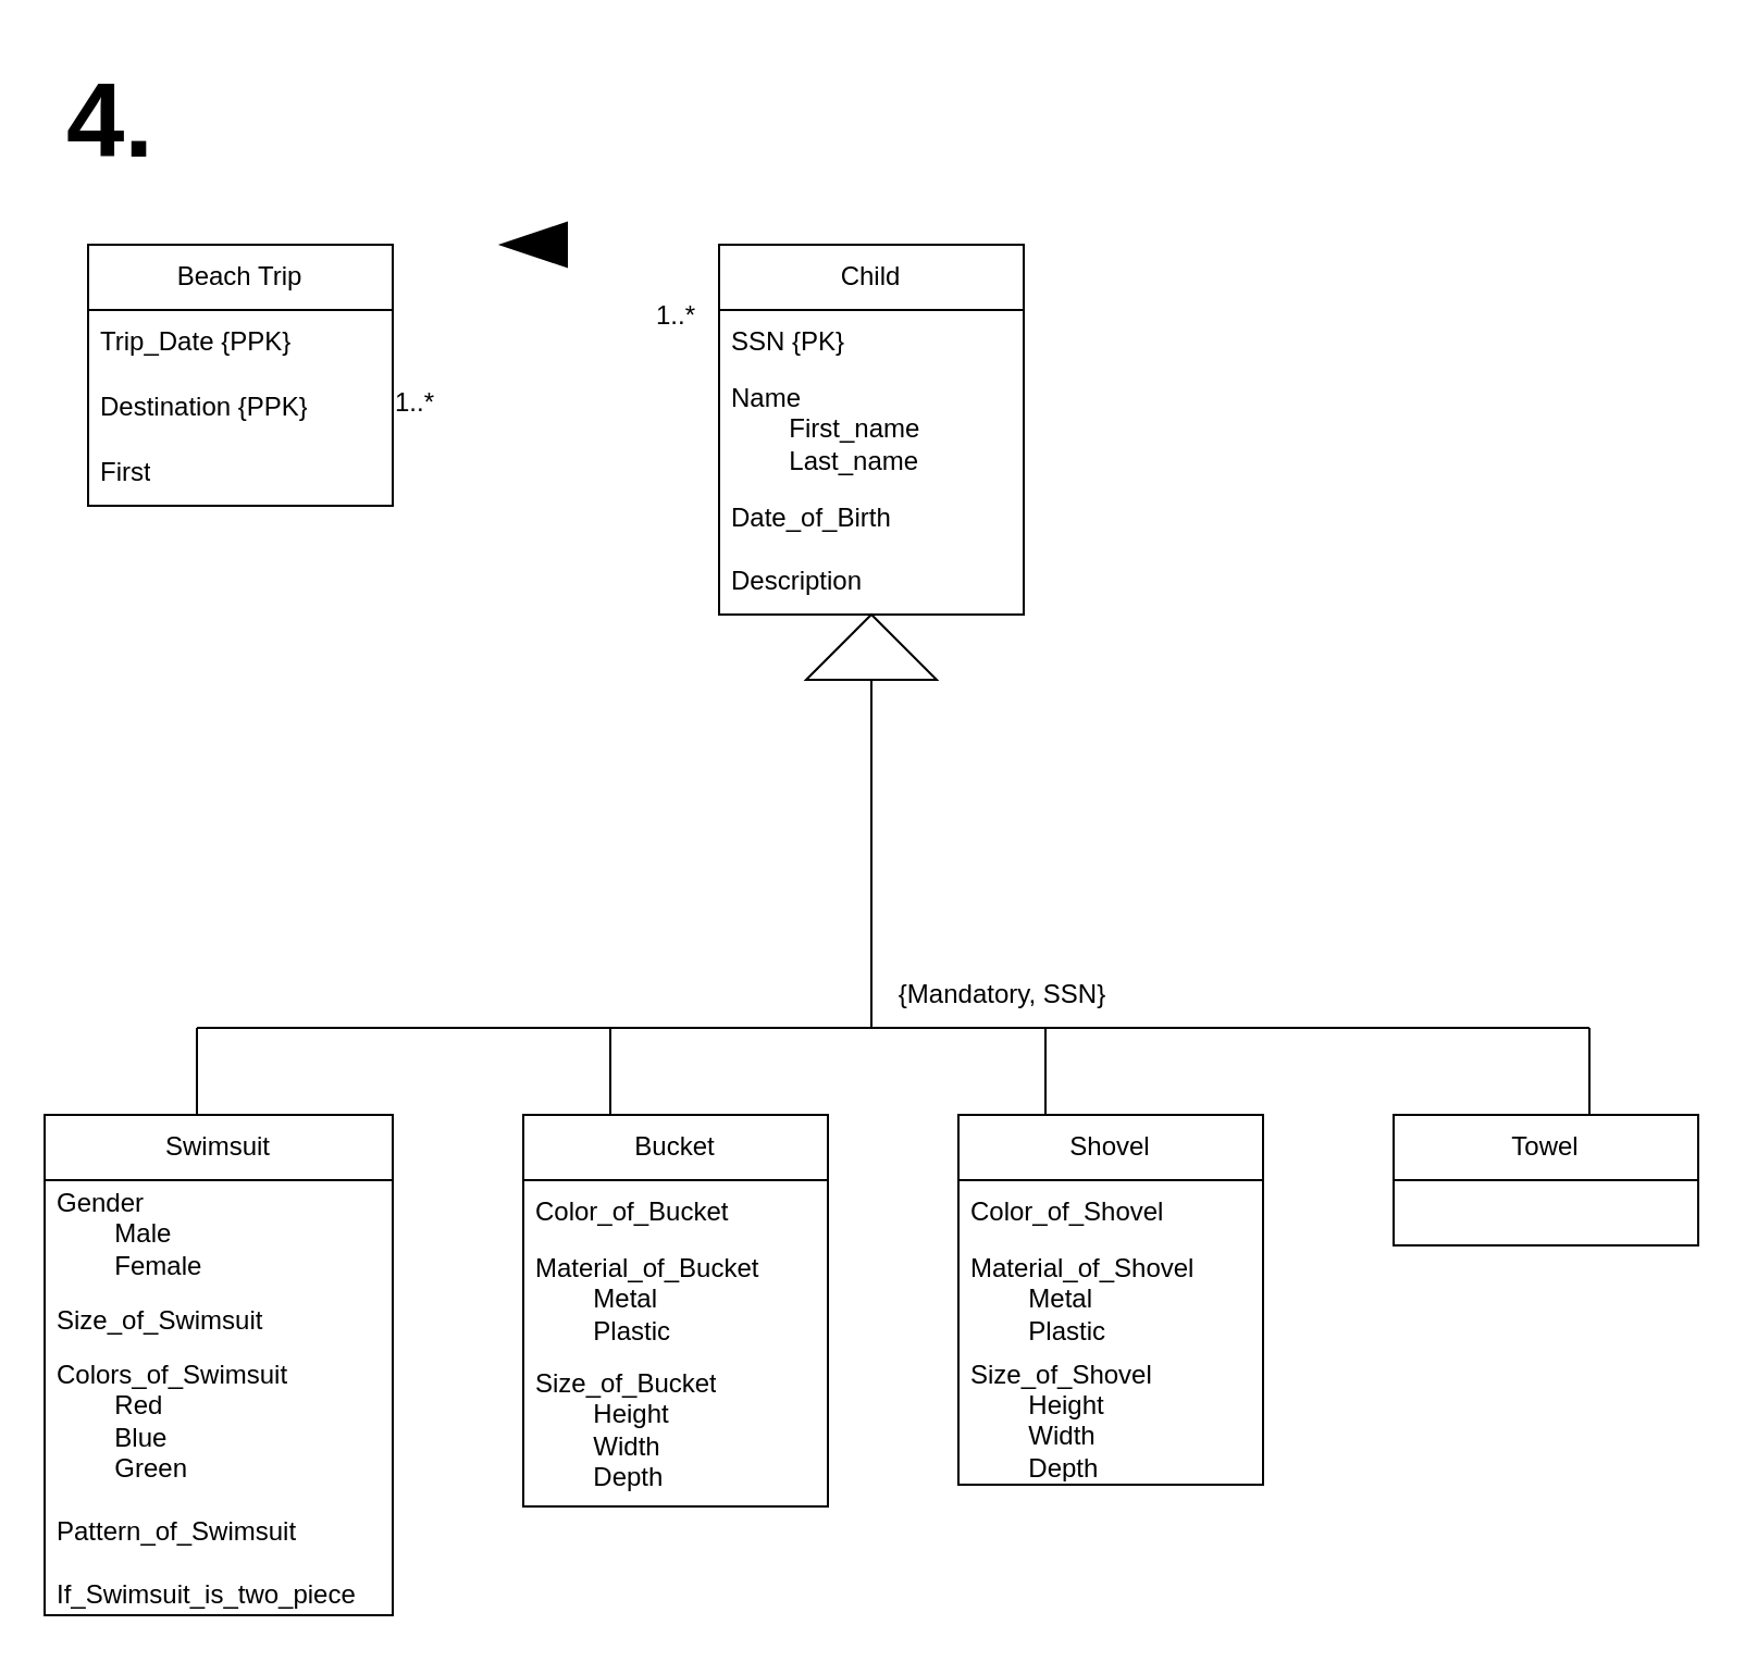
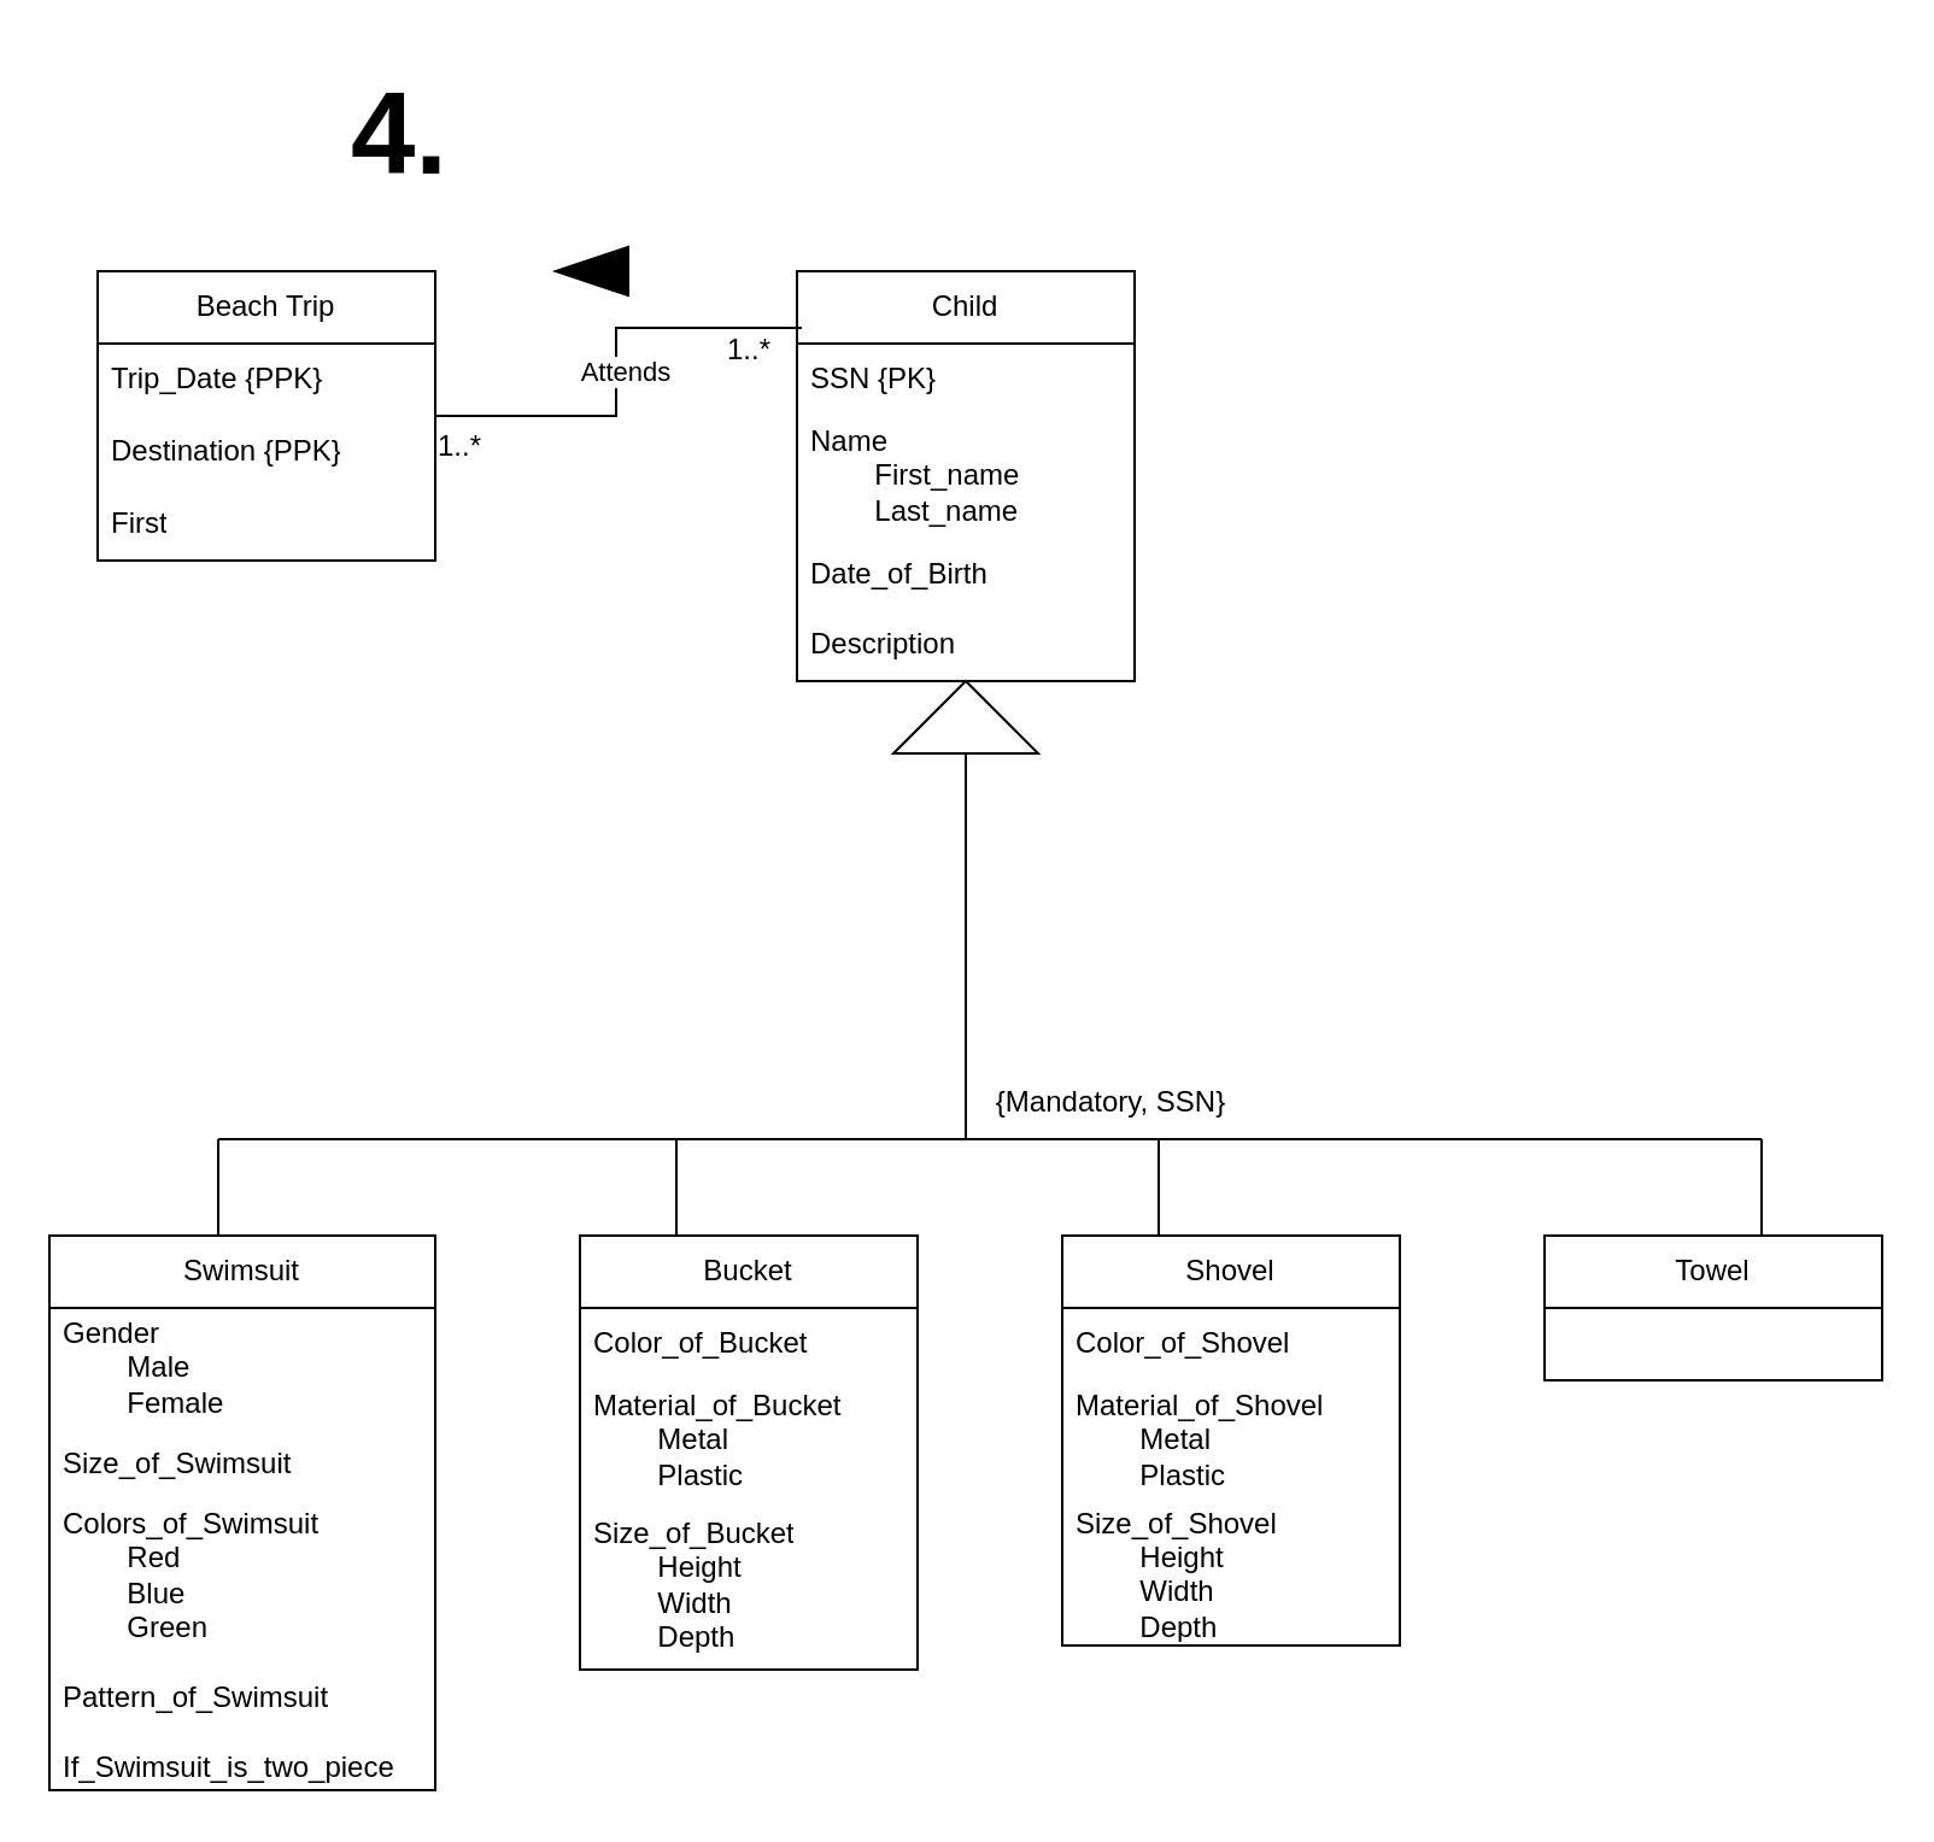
  <mxCell id="0" />
  <mxCell id="1" parent="0" />
- <mxCell id="2" value="&lt;b&gt;&lt;font style=&quot;font-size: 48px;&quot;&gt;4.&lt;/font&gt;&lt;/b&gt;" style="text;html=1;align=center;verticalAlign=middle;resizable=0;points=[];autosize=1;strokeColor=none;fillColor=none;" parent="1" vertex="1"><mxGeometry x="20" y="20" width="60" height="70" as="geometry" /></mxCell>
+ <mxCell id="2" value="&lt;b&gt;&lt;font style=&quot;font-size: 48px;&quot;&gt;4.&lt;/font&gt;&lt;/b&gt;" style="text;html=1;align=center;verticalAlign=middle;resizable=0;points=[];autosize=1;strokeColor=none;fillColor=none;" parent="1" vertex="1"><mxGeometry x="135" y="20" width="60" height="70" as="geometry" /></mxCell>
  <mxCell id="3" value="Beach Trip" style="swimlane;fontStyle=0;childLayout=stackLayout;horizontal=1;startSize=30;horizontalStack=0;resizeParent=1;resizeParentMax=0;resizeLast=0;collapsible=1;marginBottom=0;whiteSpace=wrap;html=1;" parent="1" vertex="1"><mxGeometry x="40" y="112" width="140" height="120" as="geometry" /></mxCell>
  <mxCell id="4" value="Trip_Date {PPK}" style="text;strokeColor=none;fillColor=none;align=left;verticalAlign=middle;spacingLeft=4;spacingRight=4;overflow=hidden;points=[[0,0.5],[1,0.5]];portConstraint=eastwest;rotatable=0;whiteSpace=wrap;html=1;" parent="3" vertex="1"><mxGeometry y="30" width="140" height="30" as="geometry" /></mxCell>
  <mxCell id="5" value="Destination {PPK}" style="text;strokeColor=none;fillColor=none;align=left;verticalAlign=middle;spacingLeft=4;spacingRight=4;overflow=hidden;points=[[0,0.5],[1,0.5]];portConstraint=eastwest;rotatable=0;whiteSpace=wrap;html=1;" parent="3" vertex="1"><mxGeometry y="60" width="140" height="30" as="geometry" /></mxCell>
  <mxCell id="6" value="First" style="text;strokeColor=none;fillColor=none;align=left;verticalAlign=middle;spacingLeft=4;spacingRight=4;overflow=hidden;points=[[0,0.5],[1,0.5]];portConstraint=eastwest;rotatable=0;whiteSpace=wrap;html=1;" parent="3" vertex="1"><mxGeometry y="90" width="140" height="30" as="geometry" /></mxCell>
  <mxCell id="7" value="Child" style="swimlane;fontStyle=0;childLayout=stackLayout;horizontal=1;startSize=30;horizontalStack=0;resizeParent=1;resizeParentMax=0;resizeLast=0;collapsible=1;marginBottom=0;whiteSpace=wrap;html=1;" parent="1" vertex="1"><mxGeometry x="330" y="112" width="140" height="170" as="geometry" /></mxCell>
  <mxCell id="8" value="SSN {PK}" style="text;strokeColor=none;fillColor=none;align=left;verticalAlign=middle;spacingLeft=4;spacingRight=4;overflow=hidden;points=[[0,0.5],[1,0.5]];portConstraint=eastwest;rotatable=0;whiteSpace=wrap;html=1;" parent="7" vertex="1"><mxGeometry y="30" width="140" height="30" as="geometry" /></mxCell>
  <mxCell id="9" value="Name&lt;div&gt;&lt;span style=&quot;white-space: pre;&quot;&gt;&#09;&lt;/span&gt;First_name&lt;br&gt;&lt;/div&gt;&lt;div&gt;&lt;span style=&quot;white-space: pre;&quot;&gt;&#09;&lt;/span&gt;Last_name&lt;br&gt;&lt;/div&gt;" style="text;strokeColor=none;fillColor=none;align=left;verticalAlign=middle;spacingLeft=4;spacingRight=4;overflow=hidden;points=[[0,0.5],[1,0.5]];portConstraint=eastwest;rotatable=0;whiteSpace=wrap;html=1;" parent="7" vertex="1"><mxGeometry y="60" width="140" height="50" as="geometry" /></mxCell>
  <mxCell id="10" value="Date_of_Birth&lt;div&gt;&lt;br&gt;&lt;/div&gt;&lt;div&gt;Description&lt;/div&gt;" style="text;strokeColor=none;fillColor=none;align=left;verticalAlign=middle;spacingLeft=4;spacingRight=4;overflow=hidden;points=[[0,0.5],[1,0.5]];portConstraint=eastwest;rotatable=0;whiteSpace=wrap;html=1;" parent="7" vertex="1"><mxGeometry y="110" width="140" height="60" as="geometry" /></mxCell>
  <mxCell id="11" value="" style="triangle;whiteSpace=wrap;html=1;direction=north;" parent="1" vertex="1"><mxGeometry x="370" y="282" width="60" height="30" as="geometry" /></mxCell>
  <mxCell id="12" value="" style="endArrow=none;html=1;rounded=0;" parent="1" edge="1"><mxGeometry width="50" height="50" relative="1" as="geometry"><mxPoint x="400" y="472" as="sourcePoint" /><mxPoint x="400" y="312" as="targetPoint" /></mxGeometry></mxCell>
  <mxCell id="13" value="" style="endArrow=none;html=1;rounded=0;" parent="1" edge="1"><mxGeometry width="50" height="50" relative="1" as="geometry"><mxPoint x="90" y="472" as="sourcePoint" /><mxPoint x="730" y="472" as="targetPoint" /></mxGeometry></mxCell>
  <mxCell id="14" value="" style="endArrow=none;html=1;rounded=0;" parent="1" edge="1"><mxGeometry width="50" height="50" relative="1" as="geometry"><mxPoint x="90" y="512" as="sourcePoint" /><mxPoint x="90" y="472" as="targetPoint" /></mxGeometry></mxCell>
  <mxCell id="15" value="Swimsuit" style="swimlane;fontStyle=0;childLayout=stackLayout;horizontal=1;startSize=30;horizontalStack=0;resizeParent=1;resizeParentMax=0;resizeLast=0;collapsible=1;marginBottom=0;whiteSpace=wrap;html=1;" parent="1" vertex="1"><mxGeometry x="20" y="512" width="160" height="230" as="geometry" /></mxCell>
  <mxCell id="16" value="Gender&amp;nbsp;&lt;div&gt;&lt;span style=&quot;white-space: pre;&quot;&gt;&#09;&lt;/span&gt;Male&lt;br&gt;&lt;/div&gt;&lt;div&gt;&lt;span style=&quot;white-space: pre;&quot;&gt;&#09;&lt;/span&gt;Female&lt;br&gt;&lt;/div&gt;" style="text;strokeColor=none;fillColor=none;align=left;verticalAlign=middle;spacingLeft=4;spacingRight=4;overflow=hidden;points=[[0,0.5],[1,0.5]];portConstraint=eastwest;rotatable=0;whiteSpace=wrap;html=1;" parent="15" vertex="1"><mxGeometry y="30" width="160" height="50" as="geometry" /></mxCell>
  <mxCell id="17" value="Size_of_Swimsuit" style="text;strokeColor=none;fillColor=none;align=left;verticalAlign=middle;spacingLeft=4;spacingRight=4;overflow=hidden;points=[[0,0.5],[1,0.5]];portConstraint=eastwest;rotatable=0;whiteSpace=wrap;html=1;" parent="15" vertex="1"><mxGeometry y="80" width="160" height="30" as="geometry" /></mxCell>
  <mxCell id="18" value="Colors_of_Swimsuit&lt;div&gt;&lt;span style=&quot;white-space: pre;&quot;&gt;&#09;&lt;/span&gt;Red&lt;br&gt;&lt;/div&gt;&lt;div&gt;&lt;span style=&quot;white-space: pre;&quot;&gt;&#09;&lt;/span&gt;Blue&lt;br&gt;&lt;/div&gt;&lt;div&gt;&lt;span style=&quot;white-space: pre;&quot;&gt;&#09;&lt;/span&gt;Green&lt;br&gt;&lt;/div&gt;&lt;div&gt;&lt;br&gt;&lt;/div&gt;&lt;div&gt;Pattern_of_Swimsuit&lt;/div&gt;&lt;div&gt;&lt;br&gt;&lt;/div&gt;&lt;div&gt;If_Swimsuit_is_two_piece&lt;/div&gt;" style="text;strokeColor=none;fillColor=none;align=left;verticalAlign=middle;spacingLeft=4;spacingRight=4;overflow=hidden;points=[[0,0.5],[1,0.5]];portConstraint=eastwest;rotatable=0;whiteSpace=wrap;html=1;" parent="15" vertex="1"><mxGeometry y="110" width="160" height="120" as="geometry" /></mxCell>
  <mxCell id="19" value="" style="endArrow=none;html=1;rounded=0;" parent="1" edge="1"><mxGeometry width="50" height="50" relative="1" as="geometry"><mxPoint x="280" y="512" as="sourcePoint" /><mxPoint x="280" y="472" as="targetPoint" /></mxGeometry></mxCell>
  <mxCell id="20" value="" style="endArrow=none;html=1;rounded=0;" parent="1" edge="1"><mxGeometry width="50" height="50" relative="1" as="geometry"><mxPoint x="480" y="512" as="sourcePoint" /><mxPoint x="480" y="472" as="targetPoint" /></mxGeometry></mxCell>
  <mxCell id="21" value="" style="endArrow=none;html=1;rounded=0;" parent="1" edge="1"><mxGeometry width="50" height="50" relative="1" as="geometry"><mxPoint x="730" y="512" as="sourcePoint" /><mxPoint x="730" y="472" as="targetPoint" /></mxGeometry></mxCell>
  <mxCell id="22" value="Bucket" style="swimlane;fontStyle=0;childLayout=stackLayout;horizontal=1;startSize=30;horizontalStack=0;resizeParent=1;resizeParentMax=0;resizeLast=0;collapsible=1;marginBottom=0;whiteSpace=wrap;html=1;" parent="1" vertex="1"><mxGeometry x="240" y="512" width="140" height="180" as="geometry" /></mxCell>
  <mxCell id="23" value="Color_of_Bucket" style="text;strokeColor=none;fillColor=none;align=left;verticalAlign=middle;spacingLeft=4;spacingRight=4;overflow=hidden;points=[[0,0.5],[1,0.5]];portConstraint=eastwest;rotatable=0;whiteSpace=wrap;html=1;" parent="22" vertex="1"><mxGeometry y="30" width="140" height="30" as="geometry" /></mxCell>
  <mxCell id="24" value="Material_of_Bucket&lt;div&gt;&lt;span style=&quot;white-space: pre;&quot;&gt;&#09;&lt;/span&gt;Metal&lt;/div&gt;&lt;div&gt;&lt;span style=&quot;white-space: pre;&quot;&gt;&#09;&lt;/span&gt;Plastic&lt;br&gt;&lt;/div&gt;" style="text;strokeColor=none;fillColor=none;align=left;verticalAlign=middle;spacingLeft=4;spacingRight=4;overflow=hidden;points=[[0,0.5],[1,0.5]];portConstraint=eastwest;rotatable=0;whiteSpace=wrap;html=1;" parent="22" vertex="1"><mxGeometry y="60" width="140" height="50" as="geometry" /></mxCell>
  <mxCell id="25" value="Size_of_Bucket&lt;div&gt;&lt;span style=&quot;white-space: pre;&quot;&gt;&#09;&lt;/span&gt;Height&lt;br&gt;&lt;/div&gt;&lt;div&gt;&lt;span style=&quot;white-space: pre;&quot;&gt;&#09;&lt;/span&gt;Width&lt;br&gt;&lt;/div&gt;&lt;div&gt;&lt;span style=&quot;white-space: pre;&quot;&gt;&#09;&lt;/span&gt;Depth&lt;br&gt;&lt;/div&gt;" style="text;strokeColor=none;fillColor=none;align=left;verticalAlign=middle;spacingLeft=4;spacingRight=4;overflow=hidden;points=[[0,0.5],[1,0.5]];portConstraint=eastwest;rotatable=0;whiteSpace=wrap;html=1;" parent="22" vertex="1"><mxGeometry y="110" width="140" height="70" as="geometry" /></mxCell>
  <mxCell id="26" value="Shovel" style="swimlane;fontStyle=0;childLayout=stackLayout;horizontal=1;startSize=30;horizontalStack=0;resizeParent=1;resizeParentMax=0;resizeLast=0;collapsible=1;marginBottom=0;whiteSpace=wrap;html=1;" parent="1" vertex="1"><mxGeometry x="440" y="512" width="140" height="170" as="geometry" /></mxCell>
  <mxCell id="27" value="Color_of_Shovel" style="text;strokeColor=none;fillColor=none;align=left;verticalAlign=middle;spacingLeft=4;spacingRight=4;overflow=hidden;points=[[0,0.5],[1,0.5]];portConstraint=eastwest;rotatable=0;whiteSpace=wrap;html=1;" parent="26" vertex="1"><mxGeometry y="30" width="140" height="30" as="geometry" /></mxCell>
  <mxCell id="28" value="Material_of_Shovel&lt;div&gt;&lt;span style=&quot;white-space: pre;&quot;&gt;&#09;&lt;/span&gt;Metal&lt;br&gt;&lt;/div&gt;&lt;div&gt;&lt;span style=&quot;white-space: pre;&quot;&gt;&#09;&lt;/span&gt;Plastic&lt;br&gt;&lt;/div&gt;" style="text;strokeColor=none;fillColor=none;align=left;verticalAlign=middle;spacingLeft=4;spacingRight=4;overflow=hidden;points=[[0,0.5],[1,0.5]];portConstraint=eastwest;rotatable=0;whiteSpace=wrap;html=1;" parent="26" vertex="1"><mxGeometry y="60" width="140" height="50" as="geometry" /></mxCell>
  <mxCell id="29" value="Size_of_Shovel&lt;div&gt;&lt;span style=&quot;white-space: pre;&quot;&gt;&#09;&lt;/span&gt;Height&lt;br&gt;&lt;/div&gt;&lt;div&gt;&lt;span style=&quot;white-space: pre;&quot;&gt;&#09;&lt;/span&gt;Width&lt;br&gt;&lt;/div&gt;&lt;div&gt;&lt;span style=&quot;white-space: pre;&quot;&gt;&#09;&lt;/span&gt;Depth&lt;br&gt;&lt;/div&gt;" style="text;strokeColor=none;fillColor=none;align=left;verticalAlign=middle;spacingLeft=4;spacingRight=4;overflow=hidden;points=[[0,0.5],[1,0.5]];portConstraint=eastwest;rotatable=0;whiteSpace=wrap;html=1;" parent="26" vertex="1"><mxGeometry y="110" width="140" height="60" as="geometry" /></mxCell>
  <mxCell id="30" value="Towel" style="swimlane;fontStyle=0;childLayout=stackLayout;horizontal=1;startSize=30;horizontalStack=0;resizeParent=1;resizeParentMax=0;resizeLast=0;collapsible=1;marginBottom=0;whiteSpace=wrap;html=1;" parent="1" vertex="1"><mxGeometry x="640" y="512" width="140" height="60" as="geometry" /></mxCell>
  <mxCell id="31" value="{Mandatory, SSN}" style="text;html=1;align=center;verticalAlign=middle;resizable=0;points=[];autosize=1;strokeColor=none;fillColor=none;" parent="1" vertex="1"><mxGeometry x="400" y="442" width="120" height="30" as="geometry" /></mxCell>
+ <mxCell id="32" style="edgeStyle=orthogonalEdgeStyle;rounded=0;orthogonalLoop=1;jettySize=auto;html=1;entryX=0.014;entryY=0.138;entryDx=0;entryDy=0;entryPerimeter=0;endArrow=none;endFill=0;" parent="1" source="3" target="7" edge="1"><mxGeometry relative="1" as="geometry" /></mxCell>
+ <mxCell id="33" value="Attends" style="edgeLabel;html=1;align=center;verticalAlign=middle;resizable=0;points=[];" parent="32" vertex="1" connectable="0"><mxGeometry x="0.003" y="-3" relative="1" as="geometry"><mxPoint y="1" as="offset" /></mxGeometry></mxCell>
  <mxCell id="34" value="" style="triangle;whiteSpace=wrap;html=1;direction=west;fillColor=#000000;" parent="1" vertex="1"><mxGeometry x="230" y="102" width="30" height="20" as="geometry" /></mxCell>
  <mxCell id="35" value="1..*" style="text;html=1;align=center;verticalAlign=middle;resizable=0;points=[];autosize=1;strokeColor=none;fillColor=none;" parent="1" vertex="1"><mxGeometry x="170" y="170" width="40" height="30" as="geometry" /></mxCell>
  <mxCell id="36" value="1..*" style="text;html=1;align=center;verticalAlign=middle;resizable=0;points=[];autosize=1;strokeColor=none;fillColor=none;" parent="1" vertex="1"><mxGeometry x="290" y="130" width="40" height="30" as="geometry" /></mxCell>
